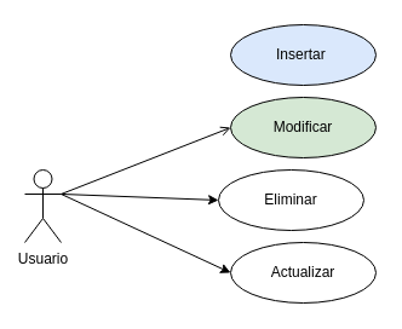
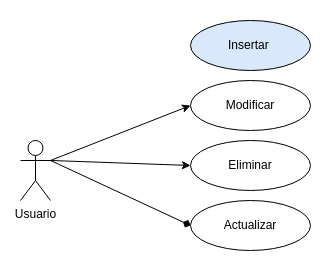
  <mxCell id="0" />
  <mxCell id="1" parent="0" />
  <mxCell id="2" value="Usuario" style="shape=umlActor;verticalLabelPosition=bottom;verticalAlign=top;html=1;outlineConnect=0;" vertex="1" parent="1"><mxGeometry x="20" y="140" width="30" height="60" as="geometry" /></mxCell>
  <mxCell id="3" value="Insertar&amp;nbsp;" style="ellipse;whiteSpace=wrap;html=1;fillColor=#dae8fc;" vertex="1" parent="1"><mxGeometry x="190" y="20" width="120" height="50" as="geometry" /></mxCell>
  <mxCell id="4" value="" style="endArrow=classic;html=1;rounded=0;exitX=1;exitY=0.333;exitDx=0;exitDy=0;exitPerimeter=0;entryX=0;entryY=0.5;entryDx=0;entryDy=0;" edge="1" parent="1" target="5" source="2"><mxGeometry width="50" height="50" relative="1" as="geometry"><mxPoint x="60" y="170" as="sourcePoint" /><mxPoint x="150" y="70" as="targetPoint" /></mxGeometry></mxCell>
- <mxCell id="5" value="Eliminar" style="ellipse;whiteSpace=wrap;html=1;" vertex="1" parent="1"><mxGeometry x="180" y="140" width="120" height="50" as="geometry" /></mxCell>
- <mxCell id="6" value="" style="endArrow=classic;html=1;rounded=0;exitX=1;exitY=0.333;exitDx=0;exitDy=0;exitPerimeter=0;entryX=0;entryY=0.5;entryDx=0;entryDy=0;" edge="1" parent="1" target="7" source="2"><mxGeometry width="50" height="50" relative="1" as="geometry"><mxPoint x="80" y="260" as="sourcePoint" /><mxPoint x="170" y="160" as="targetPoint" /></mxGeometry></mxCell>
+ <mxCell id="5" value="Eliminar" style="ellipse;whiteSpace=wrap;html=1;" vertex="1" parent="1"><mxGeometry x="190" y="140" width="120" height="50" as="geometry" /></mxCell>
+ <mxCell id="6" value="" style="endArrow=diamond;html=1;rounded=0;exitX=1;exitY=0.333;exitDx=0;exitDy=0;exitPerimeter=0;entryX=0;entryY=0.5;entryDx=0;entryDy=0;" edge="1" parent="1" target="7" source="2"><mxGeometry width="50" height="50" relative="1" as="geometry"><mxPoint x="80" y="260" as="sourcePoint" /><mxPoint x="170" y="160" as="targetPoint" /></mxGeometry></mxCell>
  <mxCell id="7" value="Actualizar" style="ellipse;whiteSpace=wrap;html=1;" vertex="1" parent="1"><mxGeometry x="190" y="200" width="120" height="50" as="geometry" /></mxCell>
- <mxCell id="8" value="" style="endArrow=open;html=1;rounded=0;exitX=1;exitY=0.333;exitDx=0;exitDy=0;exitPerimeter=0;entryX=0;entryY=0.5;entryDx=0;entryDy=0;" edge="1" parent="1" target="9" source="2"><mxGeometry width="50" height="50" relative="1" as="geometry"><mxPoint x="60" y="180" as="sourcePoint" /><mxPoint x="150" y="80" as="targetPoint" /></mxGeometry></mxCell>
- <mxCell id="9" value="Modificar" style="ellipse;whiteSpace=wrap;html=1;fillColor=#d5e8d4;" vertex="1" parent="1"><mxGeometry x="190" y="80" width="120" height="50" as="geometry" /></mxCell>
+ <mxCell id="8" value="" style="endArrow=classic;html=1;rounded=0;exitX=1;exitY=0.333;exitDx=0;exitDy=0;exitPerimeter=0;entryX=0;entryY=0.5;entryDx=0;entryDy=0;" edge="1" parent="1" target="9" source="2"><mxGeometry width="50" height="50" relative="1" as="geometry"><mxPoint x="60" y="180" as="sourcePoint" /><mxPoint x="150" y="80" as="targetPoint" /></mxGeometry></mxCell>
+ <mxCell id="9" value="Modificar" style="ellipse;whiteSpace=wrap;html=1;" vertex="1" parent="1"><mxGeometry x="190" y="80" width="120" height="50" as="geometry" /></mxCell>
